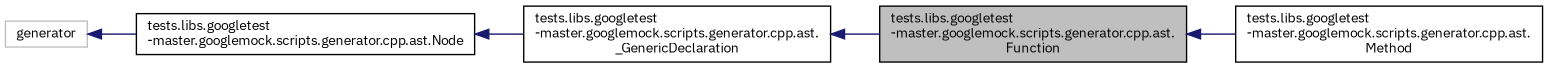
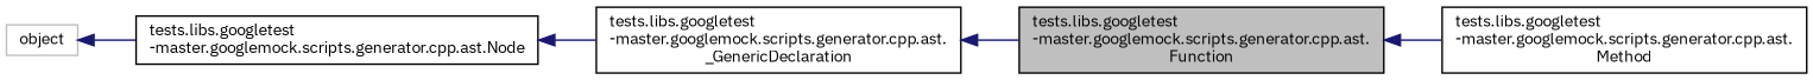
  digraph {
    rankdir=LR
    fontname="IBM Plex Sans"
    node [color=black fillcolor=white fontname="IBM Plex Sans" fontsize=10 shape=record style=filled]
    edge [color=midnightblue dir=back fontname="IBM Plex Sans" fontsize=10 labelfontname=Helvetica labelfontsize=10 style=solid]
    n1 [fillcolor=grey75 fontcolor=black height=0.2 label="tests.libs.googletest\l-master.googlemock.scripts.generator.cpp.ast.\lFunction" width=0.4]
    n2 [height=0.2 label="tests.libs.googletest\l-master.googlemock.scripts.generator.cpp.ast.\lMethod" width=0.4]
    n3 [height=0.2 label="tests.libs.googletest\l-master.googlemock.scripts.generator.cpp.ast.\l_GenericDeclaration" width=0.4]
    n4 [height=0.2 label="tests.libs.googletest\l-master.googlemock.scripts.generator.cpp.ast.Node" width=0.4]
-   n5 [color=grey75 height=0.2 label=generator width=0.4]
+   n5 [color=grey75 height=0.2 label=object width=0.4]
    n1 -> n2
    n3 -> n1
    n4 -> n3
    n5 -> n4
  }
